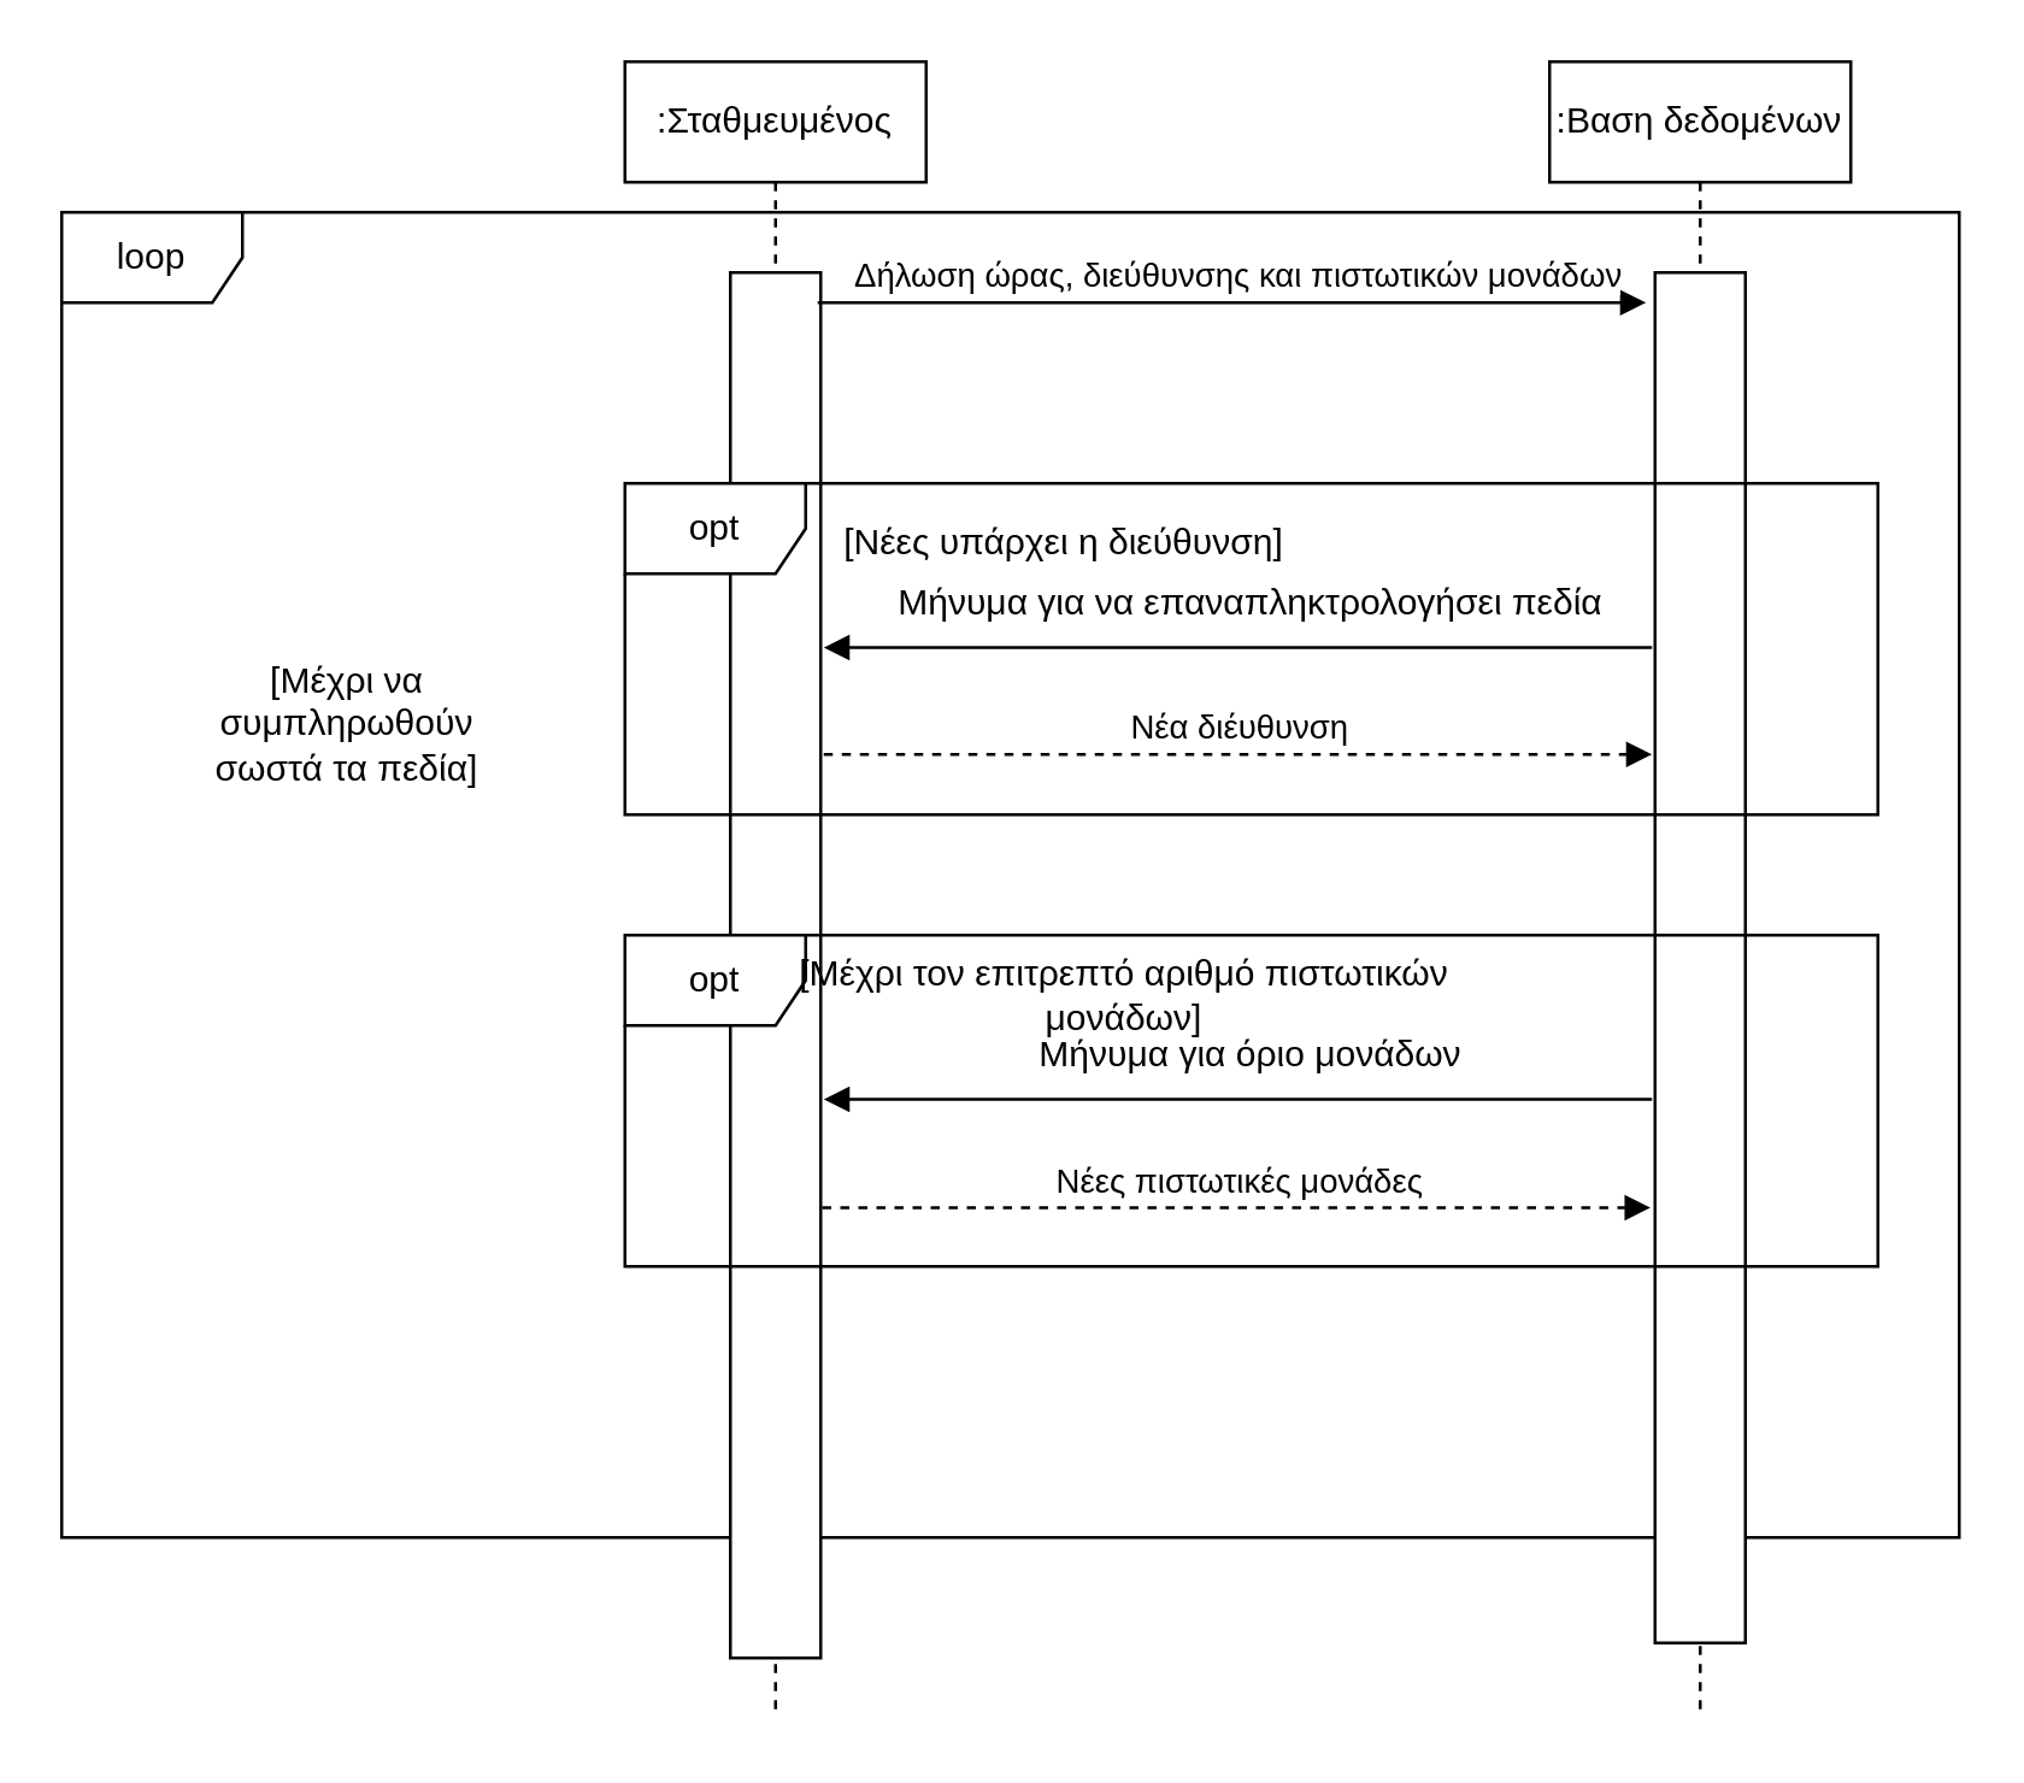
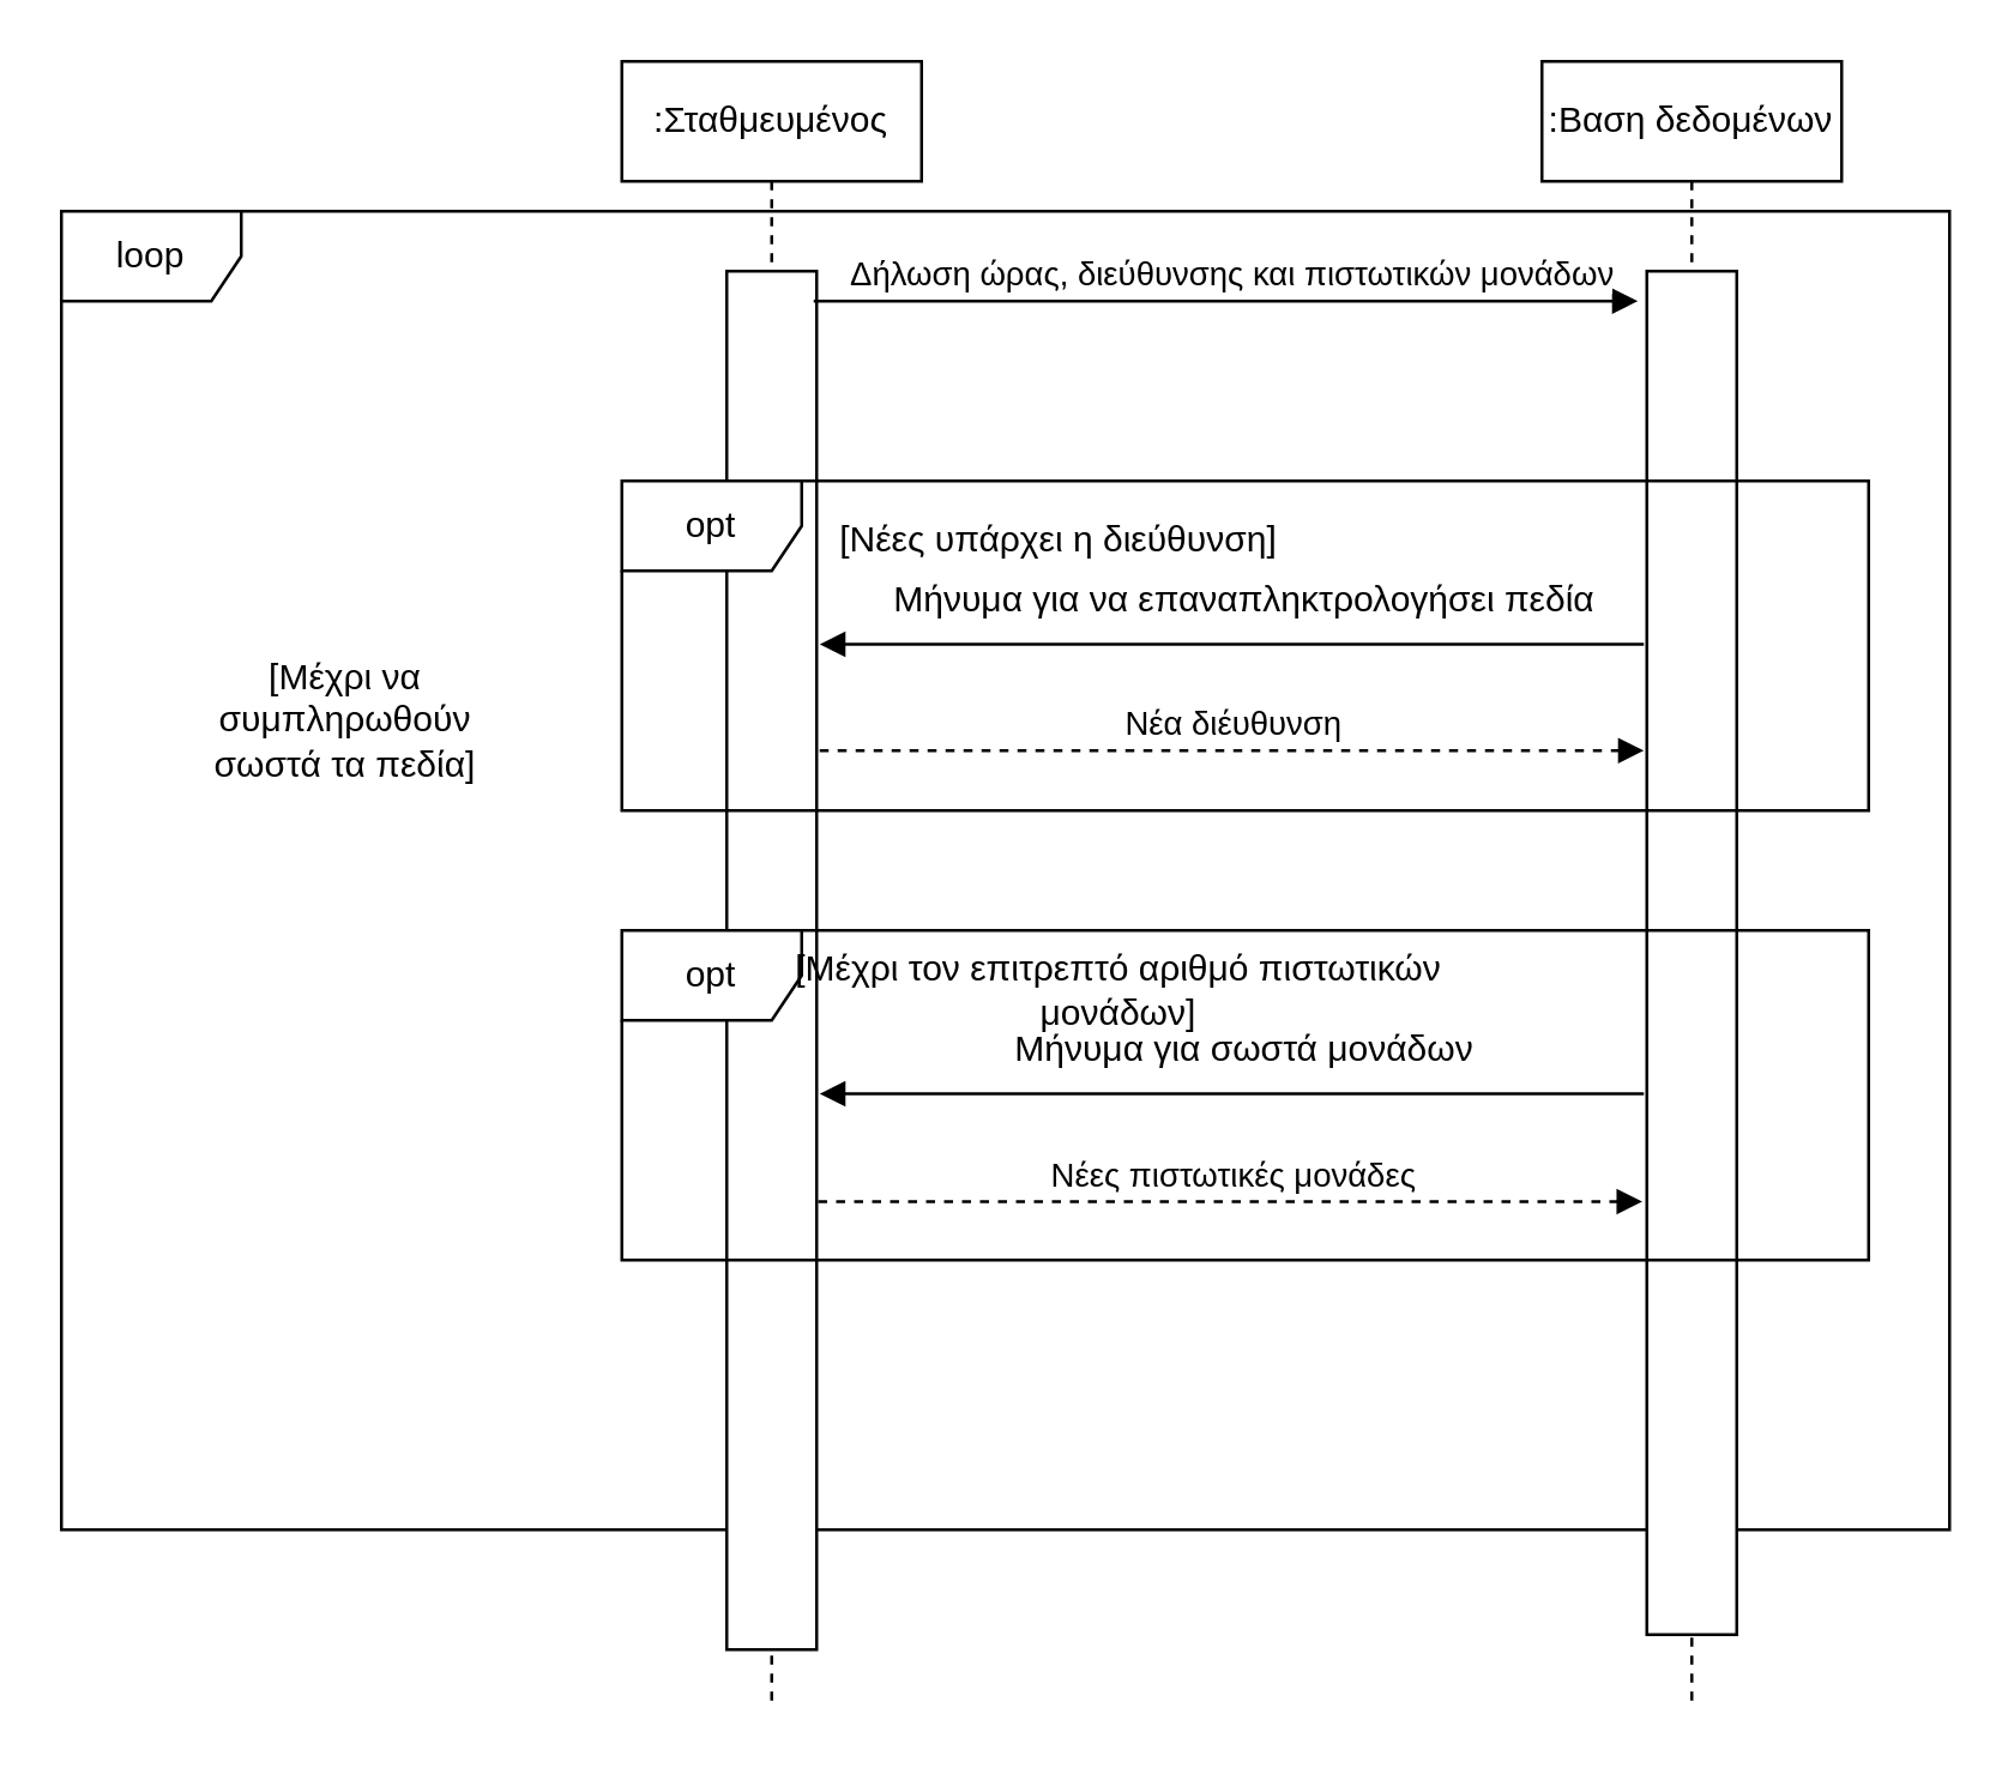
  <mxCell id="0" />
  <mxCell id="1" parent="0" />
  <mxCell id="2" value="loop" style="shape=umlFrame;whiteSpace=wrap;html=1;" parent="1" vertex="1"><mxGeometry x="20" y="70" width="630" height="440" as="geometry" /></mxCell>
  <mxCell id="3" value=":Σταθμευμένος " style="shape=umlLifeline;perimeter=lifelinePerimeter;whiteSpace=wrap;html=1;container=1;collapsible=0;recursiveResize=0;outlineConnect=0;" parent="1" vertex="1"><mxGeometry x="207" y="20" width="100" height="550" as="geometry" /></mxCell>
  <mxCell id="4" value="" style="rounded=0;whiteSpace=wrap;html=1;" parent="3" vertex="1"><mxGeometry x="35" y="70" width="30" height="460" as="geometry" /></mxCell>
  <mxCell id="5" value=":Βαση δεδομένων" style="shape=umlLifeline;perimeter=lifelinePerimeter;whiteSpace=wrap;html=1;container=1;collapsible=0;recursiveResize=0;outlineConnect=0;" parent="1" vertex="1"><mxGeometry x="514" y="20" width="100" height="550" as="geometry" /></mxCell>
  <mxCell id="6" value="" style="rounded=0;whiteSpace=wrap;html=1;" parent="5" vertex="1"><mxGeometry x="35" y="70" width="30" height="455" as="geometry" /></mxCell>
  <mxCell id="7" value="opt" style="shape=umlFrame;whiteSpace=wrap;html=1;" parent="1" vertex="1"><mxGeometry x="207" y="160" width="416" height="110" as="geometry" /></mxCell>
  <mxCell id="8" value="&amp;nbsp;Δήλωση ώρας, διεύθυνσης και πιστωτικών μονάδων" style="html=1;verticalAlign=bottom;endArrow=block;" parent="1" edge="1"><mxGeometry width="80" relative="1" as="geometry"><mxPoint x="271" y="100" as="sourcePoint" /><mxPoint x="546" y="100" as="targetPoint" /></mxGeometry></mxCell>
  <mxCell id="9" value="" style="html=1;verticalAlign=bottom;endArrow=block;" parent="1" edge="1"><mxGeometry x="0.345" y="-10" width="80" relative="1" as="geometry"><mxPoint x="548" y="214.5" as="sourcePoint" /><mxPoint x="273" y="214.5" as="targetPoint" /><mxPoint as="offset" /></mxGeometry></mxCell>
  <mxCell id="10" value="opt" style="shape=umlFrame;whiteSpace=wrap;html=1;" parent="1" vertex="1"><mxGeometry x="207" y="310" width="416" height="110" as="geometry" /></mxCell>
  <mxCell id="11" value="" style="html=1;verticalAlign=bottom;endArrow=block;" parent="1" edge="1"><mxGeometry x="0.345" y="-10" width="80" relative="1" as="geometry"><mxPoint x="548" y="364.5" as="sourcePoint" /><mxPoint x="273" y="364.5" as="targetPoint" /><mxPoint as="offset" /></mxGeometry></mxCell>
  <mxCell id="12" value="[Νέες υπάρχει η διεύθυνση]" style="text;html=1;strokeColor=none;fillColor=none;align=center;verticalAlign=middle;whiteSpace=wrap;rounded=0;" parent="1" vertex="1"><mxGeometry x="253" y="170" width="200" height="20" as="geometry" /></mxCell>
  <mxCell id="13" value="[Μέχρι τον επιτρεπτό αριθμό πιστωτικών μονάδων]" style="text;html=1;strokeColor=none;fillColor=none;align=center;verticalAlign=middle;whiteSpace=wrap;rounded=0;" parent="1" vertex="1"><mxGeometry x="263" y="320" width="220" height="20" as="geometry" /></mxCell>
  <mxCell id="14" value="Μήνυμα για να επαναπληκτρολογήσει πεδία" style="text;html=1;strokeColor=none;fillColor=none;align=center;verticalAlign=middle;whiteSpace=wrap;rounded=0;" parent="1" vertex="1"><mxGeometry x="284" y="190" width="262" height="20" as="geometry" /></mxCell>
  <mxCell id="15" value="Νέα διέυθυνση" style="html=1;verticalAlign=bottom;endArrow=block;dashed=1;" parent="1" edge="1"><mxGeometry width="80" relative="1" as="geometry"><mxPoint x="273" y="250" as="sourcePoint" /><mxPoint x="548" y="250" as="targetPoint" /></mxGeometry></mxCell>
  <mxCell id="16" value="Νέες πιστωτικές μονάδες" style="html=1;verticalAlign=bottom;endArrow=block;dashed=1;" parent="1" edge="1"><mxGeometry width="80" relative="1" as="geometry"><mxPoint x="272.5" y="400.5" as="sourcePoint" /><mxPoint x="547.5" y="400.5" as="targetPoint" /></mxGeometry></mxCell>
- <mxCell id="17" value="Μήνυμα για όριο μονάδων" style="text;html=1;strokeColor=none;fillColor=none;align=center;verticalAlign=middle;whiteSpace=wrap;rounded=0;" parent="1" vertex="1"><mxGeometry x="284" y="340" width="262" height="20" as="geometry" /></mxCell>
+ <mxCell id="17" value="Μήνυμα για σωστά μονάδων" style="text;html=1;strokeColor=none;fillColor=none;align=center;verticalAlign=middle;whiteSpace=wrap;rounded=0;" parent="1" vertex="1"><mxGeometry x="284" y="340" width="262" height="20" as="geometry" /></mxCell>
  <mxCell id="18" value="[Μέχρι να συμπληρωθούν σωστά τα πεδία]" style="text;html=1;strokeColor=none;fillColor=none;align=center;verticalAlign=middle;whiteSpace=wrap;rounded=0;" parent="1" vertex="1"><mxGeometry x="60" y="230" width="110" height="20" as="geometry" /></mxCell>
